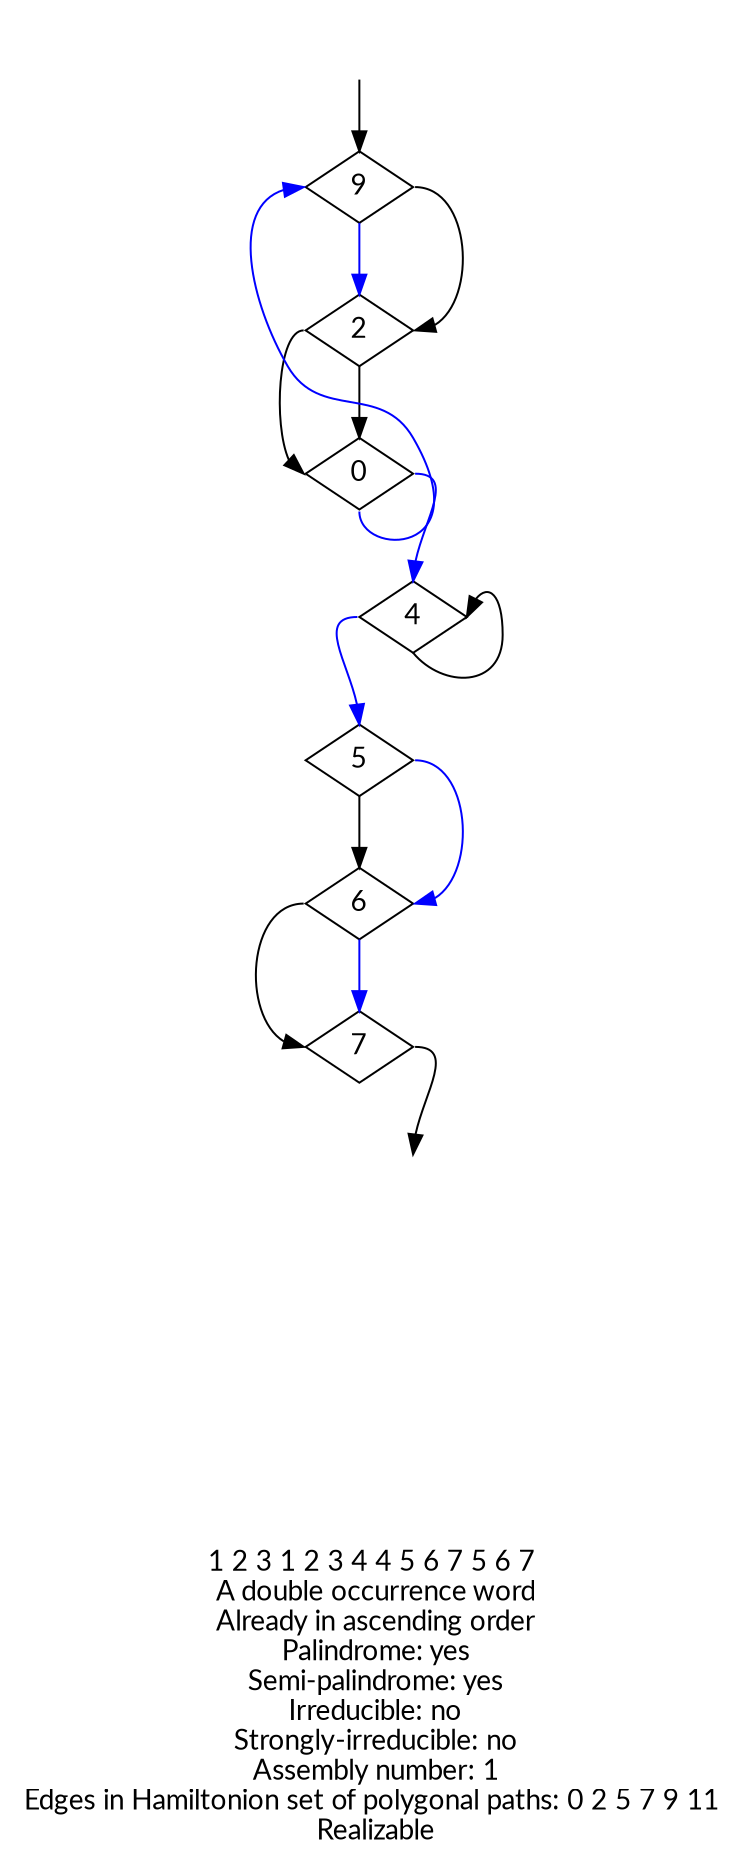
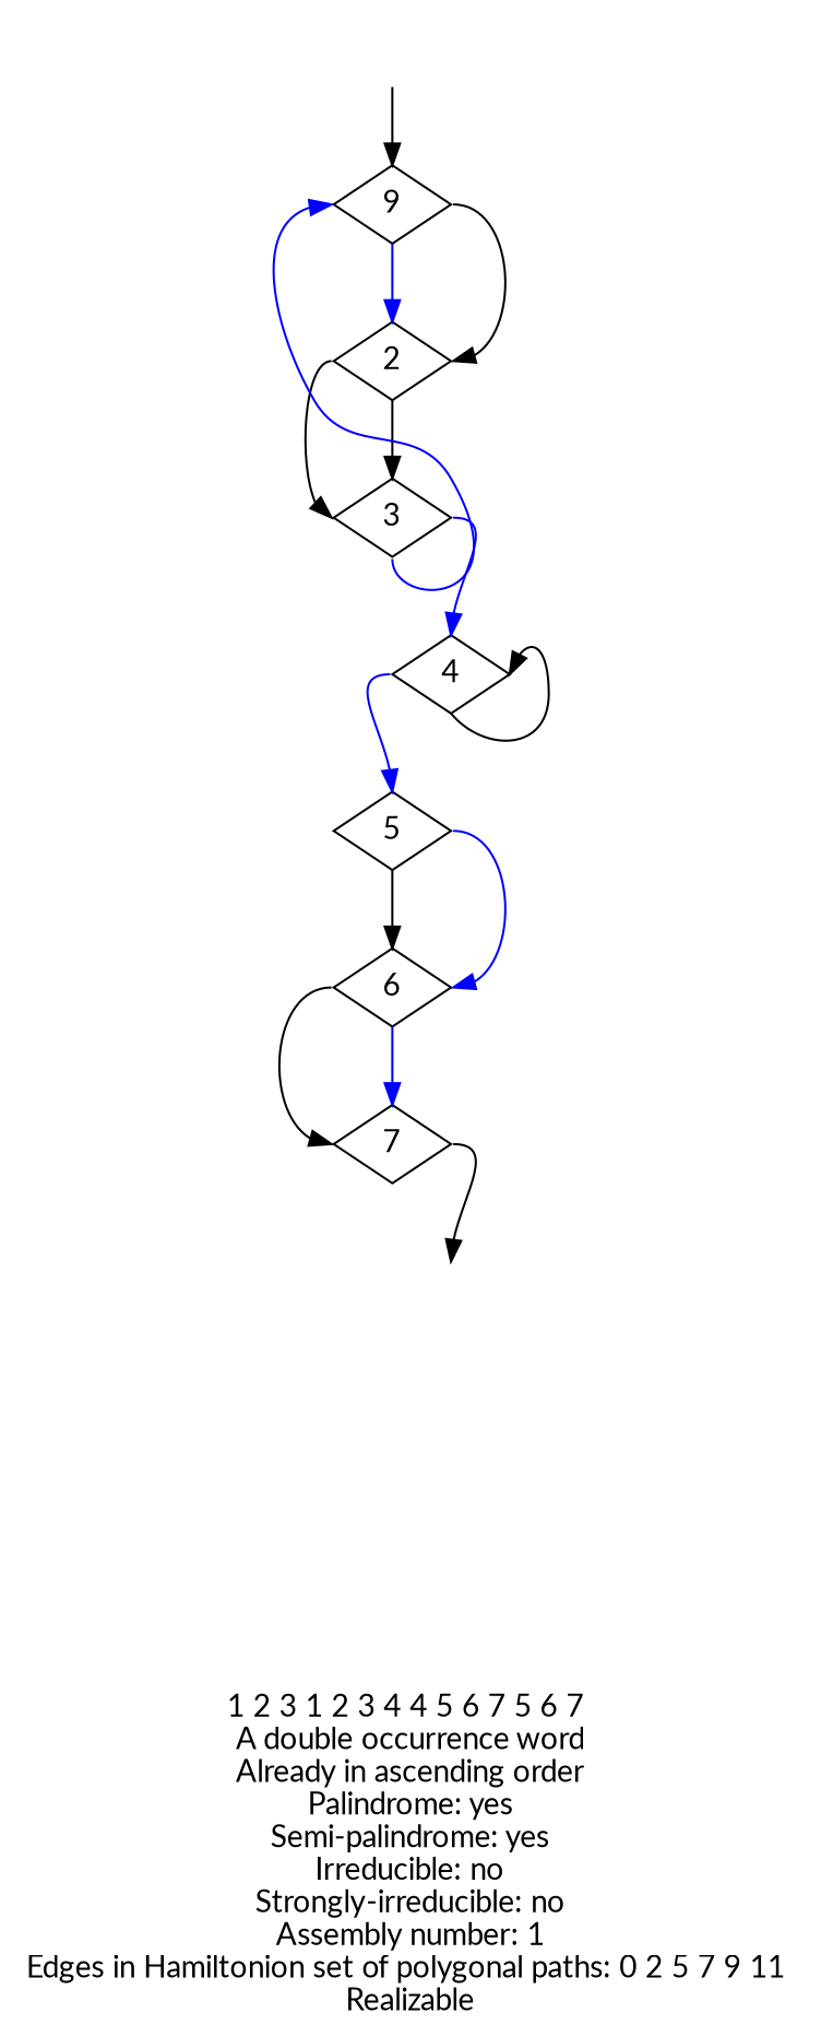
  digraph {
    fontname=Lato
    label="1 2 3 1 2 3 4 4 5 6 7 5 6 7 \nA double occurrence word\nAlready in ascending order\nPalindrome: yes\nSemi-palindrome: yes\nIrreducible: no\nStrongly-irreducible: no\nAssembly number: 1\nEdges in Hamiltonion set of polygonal paths: 0 2 5 7 9 11 \nRealizable\n"
    node [fontname=Lato shape=diamond]
    edge [fontname=Lato headport=n tailport=s]
    a [style=invis]
    n2 [label=9]
    2
    b [style=invis]
-   3 [label=0]
+   3
    4
    5
    6
    7
    a -> n2
    n2 -> 2 [color=blue]
    n2 -> 2 [headport=e tailport=e]
    2 -> 3
    2 -> 3 [headport=w tailport=w]
    3 -> n2 [color=blue headport=w]
    3 -> 4 [color=blue tailport=e]
    4 -> 4 [headport=e]
    4 -> 5 [color=blue tailport=w]
    5 -> 6
    5 -> 6 [color=blue headport=e tailport=e]
    6 -> 7 [color=blue]
    6 -> 7 [headport=w tailport=w]
    7 -> b [tailport=e]
  }
